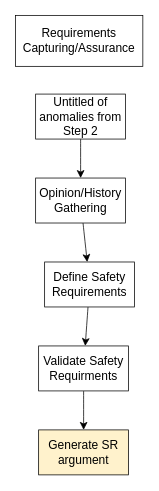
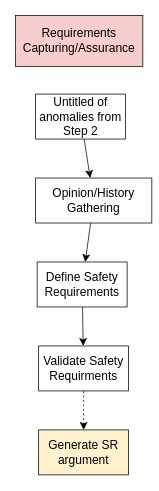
  <mxCell id="0" />
  <mxCell id="1" parent="0" />
  <mxCell id="2" value="Untitled Layer" parent="0" />
- <mxCell id="3" value="Requirements Capturing/Assurance" style="rounded=0;whiteSpace=wrap;html=1;fontSize=16;" vertex="1" parent="2"><mxGeometry x="20" y="20" width="170" height="68" as="geometry" /></mxCell>
+ <mxCell id="3" value="Requirements Capturing/Assurance" style="rounded=0;whiteSpace=wrap;html=1;fontSize=16;fillColor=#f8cecc;" vertex="1" parent="2"><mxGeometry x="20" y="20" width="170" height="68" as="geometry" /></mxCell>
  <mxCell id="4" value="" style="edgeStyle=none;curved=1;rounded=0;orthogonalLoop=1;jettySize=auto;html=1;fontSize=12;startSize=8;endSize=8;" edge="1" parent="2" source="5" target="7"><mxGeometry relative="1" as="geometry" /></mxCell>
  <mxCell id="5" value="Untitled of anomalies from Step 2" style="whiteSpace=wrap;html=1;fontSize=16;rounded=0;" vertex="1" parent="2"><mxGeometry x="47" y="125" width="120" height="60" as="geometry" /></mxCell>
  <mxCell id="6" value="" style="edgeStyle=none;curved=1;rounded=0;orthogonalLoop=1;jettySize=auto;html=1;fontSize=12;startSize=8;endSize=8;" edge="1" parent="2" source="7" target="9"><mxGeometry relative="1" as="geometry" /></mxCell>
- <mxCell id="7" value="Opinion/History Gathering" style="whiteSpace=wrap;html=1;fontSize=16;rounded=0;" vertex="1" parent="2"><mxGeometry x="47" y="237" width="120" height="60" as="geometry" /></mxCell>
+ <mxCell id="7" value="Opinion/History Gathering" style="whiteSpace=wrap;html=1;fontSize=16;rounded=0;" vertex="1" parent="2"><mxGeometry x="47" y="237" width="155" height="60" as="geometry" /></mxCell>
  <mxCell id="8" value="" style="edgeStyle=none;curved=1;rounded=0;orthogonalLoop=1;jettySize=auto;html=1;fontSize=12;startSize=8;endSize=8;" edge="1" parent="2" source="9" target="11"><mxGeometry relative="1" as="geometry" /></mxCell>
- <mxCell id="9" value="Define Safety Requirements" style="whiteSpace=wrap;html=1;fontSize=16;rounded=0;" vertex="1" parent="2"><mxGeometry x="59" y="349" width="120" height="60" as="geometry" /></mxCell>
- <mxCell id="10" value="" style="edgeStyle=none;curved=1;rounded=0;orthogonalLoop=1;jettySize=auto;html=1;fontSize=12;startSize=8;endSize=8;" edge="1" parent="2" source="11" target="12"><mxGeometry relative="1" as="geometry" /></mxCell>
+ <mxCell id="9" value="Define Safety Requirements" style="whiteSpace=wrap;html=1;fontSize=16;rounded=0;" vertex="1" parent="2"><mxGeometry x="49" y="349" width="120" height="60" as="geometry" /></mxCell>
+ <mxCell id="10" value="" style="edgeStyle=none;curved=1;rounded=0;orthogonalLoop=1;jettySize=auto;html=1;fontSize=12;startSize=8;endSize=8;dashed=1;" edge="1" parent="2" source="11" target="12"><mxGeometry relative="1" as="geometry" /></mxCell>
  <mxCell id="11" value="Validate Safety Requirments" style="whiteSpace=wrap;html=1;fontSize=16;rounded=0;" vertex="1" parent="2"><mxGeometry x="51" y="461" width="120" height="60" as="geometry" /></mxCell>
  <mxCell id="12" value="Generate SR argument" style="whiteSpace=wrap;html=1;fontSize=16;rounded=0;fillColor=#fff2cc;" vertex="1" parent="2"><mxGeometry x="51" y="573" width="120" height="60" as="geometry" /></mxCell>
